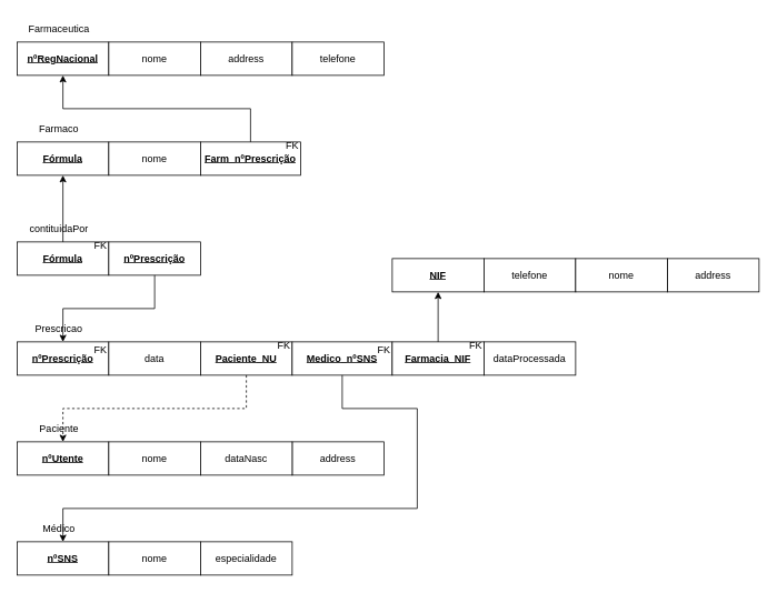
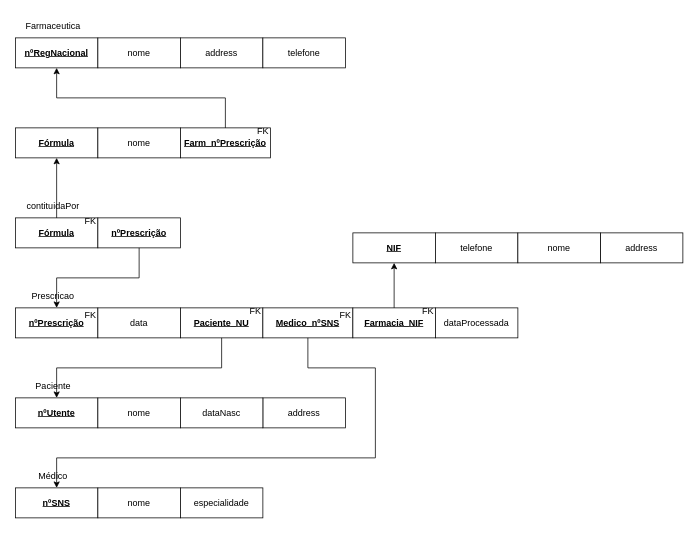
  <mxCell id="0" />
  <mxCell id="1" parent="0" />
  <mxCell id="2" value="&lt;b&gt;&lt;u&gt;nºRegNacional&lt;/u&gt;&lt;/b&gt;" style="rounded=0;whiteSpace=wrap;html=1;" parent="1" vertex="1"><mxGeometry x="20" y="50" width="110" height="40" as="geometry" /></mxCell>
  <mxCell id="3" value="Farmaceutica" style="text;html=1;align=center;verticalAlign=middle;resizable=0;points=[];autosize=1;strokeColor=none;fillColor=none;" parent="1" vertex="1"><mxGeometry x="20" y="20" width="100" height="30" as="geometry" /></mxCell>
  <mxCell id="4" value="nome" style="rounded=0;whiteSpace=wrap;html=1;" parent="1" vertex="1"><mxGeometry x="130" y="50" width="110" height="40" as="geometry" /></mxCell>
  <mxCell id="5" value="&lt;b&gt;&lt;u&gt;Fórmula&lt;/u&gt;&lt;/b&gt;" style="rounded=0;whiteSpace=wrap;html=1;" parent="1" vertex="1"><mxGeometry x="20" y="170" width="110" height="40" as="geometry" /></mxCell>
- <mxCell id="6" value="Farmaco" style="text;html=1;align=center;verticalAlign=middle;resizable=0;points=[];autosize=1;strokeColor=none;fillColor=none;" parent="1" vertex="1"><mxGeometry x="35" y="140" width="70" height="30" as="geometry" /></mxCell>
  <mxCell id="7" value="nome" style="rounded=0;whiteSpace=wrap;html=1;" parent="1" vertex="1"><mxGeometry x="130" y="170" width="110" height="40" as="geometry" /></mxCell>
  <mxCell id="8" value="&lt;b&gt;&lt;u&gt;nºPrescrição&lt;/u&gt;&lt;/b&gt;" style="rounded=0;whiteSpace=wrap;html=1;" parent="1" vertex="1"><mxGeometry x="20" y="410" width="110" height="40" as="geometry" /></mxCell>
  <mxCell id="9" value="Prescricao" style="text;html=1;align=center;verticalAlign=middle;resizable=0;points=[];autosize=1;strokeColor=none;fillColor=none;" parent="1" vertex="1"><mxGeometry x="30" y="380" width="80" height="30" as="geometry" /></mxCell>
  <mxCell id="10" value="data" style="rounded=0;whiteSpace=wrap;html=1;" parent="1" vertex="1"><mxGeometry x="130" y="410" width="110" height="40" as="geometry" /></mxCell>
  <mxCell id="11" value="&lt;u&gt;&lt;b&gt;nºUtente&lt;/b&gt;&lt;/u&gt;" style="rounded=0;whiteSpace=wrap;html=1;" parent="1" vertex="1"><mxGeometry x="20" y="530" width="110" height="40" as="geometry" /></mxCell>
  <mxCell id="12" value="Paciente" style="text;html=1;align=center;verticalAlign=middle;resizable=0;points=[];autosize=1;strokeColor=none;fillColor=none;" parent="1" vertex="1"><mxGeometry x="35" y="500" width="70" height="30" as="geometry" /></mxCell>
  <mxCell id="13" value="nome" style="rounded=0;whiteSpace=wrap;html=1;" parent="1" vertex="1"><mxGeometry x="130" y="530" width="110" height="40" as="geometry" /></mxCell>
  <mxCell id="14" value="&lt;b&gt;&lt;u&gt;nºSNS&lt;/u&gt;&lt;/b&gt;" style="rounded=0;whiteSpace=wrap;html=1;" parent="1" vertex="1"><mxGeometry x="20" y="650" width="110" height="40" as="geometry" /></mxCell>
  <mxCell id="15" value="Médico" style="text;html=1;align=center;verticalAlign=middle;resizable=0;points=[];autosize=1;strokeColor=none;fillColor=none;" parent="1" vertex="1"><mxGeometry x="40" y="620" width="60" height="30" as="geometry" /></mxCell>
  <mxCell id="16" value="nome" style="rounded=0;whiteSpace=wrap;html=1;" parent="1" vertex="1"><mxGeometry x="130" y="650" width="110" height="40" as="geometry" /></mxCell>
  <mxCell id="17" value="&lt;u&gt;&lt;b&gt;NIF&lt;/b&gt;&lt;/u&gt;" style="rounded=0;whiteSpace=wrap;html=1;" parent="1" vertex="1"><mxGeometry x="470" y="310" width="110" height="40" as="geometry" /></mxCell>
  <mxCell id="18" value="telefone" style="rounded=0;whiteSpace=wrap;html=1;" parent="1" vertex="1"><mxGeometry x="580" y="310" width="110" height="40" as="geometry" /></mxCell>
  <mxCell id="19" value="&lt;u&gt;&lt;b&gt;Fórmula&lt;/b&gt;&lt;/u&gt;" style="rounded=0;whiteSpace=wrap;html=1;" parent="1" vertex="1"><mxGeometry x="20" y="290" width="110" height="40" as="geometry" /></mxCell>
  <mxCell id="20" value="contituidaPor" style="text;html=1;align=center;verticalAlign=middle;resizable=0;points=[];autosize=1;strokeColor=none;fillColor=none;" parent="1" vertex="1"><mxGeometry x="25" y="260" width="90" height="30" as="geometry" /></mxCell>
  <mxCell id="21" value="&lt;b&gt;&lt;u&gt;nºPrescrição&lt;/u&gt;&lt;/b&gt;" style="rounded=0;whiteSpace=wrap;html=1;" parent="1" vertex="1"><mxGeometry x="130" y="290" width="110" height="40" as="geometry" /></mxCell>
  <mxCell id="22" value="address" style="rounded=0;whiteSpace=wrap;html=1;" parent="1" vertex="1"><mxGeometry x="240" y="50" width="110" height="40" as="geometry" /></mxCell>
  <mxCell id="23" value="telefone" style="rounded=0;whiteSpace=wrap;html=1;" parent="1" vertex="1"><mxGeometry x="350" y="50" width="110" height="40" as="geometry" /></mxCell>
  <mxCell id="24" value="address" style="rounded=0;whiteSpace=wrap;html=1;" parent="1" vertex="1"><mxGeometry x="350" y="530" width="110" height="40" as="geometry" /></mxCell>
  <mxCell id="25" value="dataNasc" style="rounded=0;whiteSpace=wrap;html=1;" parent="1" vertex="1"><mxGeometry x="240" y="530" width="110" height="40" as="geometry" /></mxCell>
  <mxCell id="26" value="especialidade" style="rounded=0;whiteSpace=wrap;html=1;" parent="1" vertex="1"><mxGeometry x="240" y="650" width="110" height="40" as="geometry" /></mxCell>
  <mxCell id="27" value="address" style="rounded=0;whiteSpace=wrap;html=1;" parent="1" vertex="1"><mxGeometry x="800" y="310" width="110" height="40" as="geometry" /></mxCell>
  <mxCell id="28" value="nome" style="rounded=0;whiteSpace=wrap;html=1;" parent="1" vertex="1"><mxGeometry x="690" y="310" width="110" height="40" as="geometry" /></mxCell>
  <mxCell id="29" value="&lt;b&gt;&lt;u&gt;Farm_nºPrescrição&lt;/u&gt;&lt;/b&gt;" style="rounded=0;whiteSpace=wrap;html=1;" parent="1" vertex="1"><mxGeometry x="240" y="170" width="120" height="40" as="geometry" /></mxCell>
  <mxCell id="30" value="" style="endArrow=classic;html=1;rounded=0;" parent="1" source="29" target="2" edge="1"><mxGeometry width="50" height="50" relative="1" as="geometry"><mxPoint x="430" y="360" as="sourcePoint" /><mxPoint x="480" y="310" as="targetPoint" /><Array as="points"><mxPoint x="300" y="130" /><mxPoint x="75" y="130" /></Array></mxGeometry></mxCell>
  <mxCell id="31" value="FK" style="text;html=1;align=center;verticalAlign=middle;resizable=0;points=[];autosize=1;strokeColor=none;fillColor=none;" parent="1" vertex="1"><mxGeometry x="330" y="160" width="40" height="30" as="geometry" /></mxCell>
  <mxCell id="32" value="" style="endArrow=classic;html=1;rounded=0;" parent="1" source="19" target="5" edge="1"><mxGeometry width="50" height="50" relative="1" as="geometry"><mxPoint x="55" y="280" as="sourcePoint" /><mxPoint x="105" y="230" as="targetPoint" /></mxGeometry></mxCell>
  <mxCell id="33" value="" style="endArrow=classic;html=1;rounded=0;" parent="1" source="21" target="8" edge="1"><mxGeometry width="50" height="50" relative="1" as="geometry"><mxPoint x="120" y="390" as="sourcePoint" /><mxPoint x="170" y="340" as="targetPoint" /><Array as="points"><mxPoint x="185" y="370" /><mxPoint x="75" y="370" /></Array></mxGeometry></mxCell>
  <mxCell id="34" value="FK" style="text;html=1;align=center;verticalAlign=middle;resizable=0;points=[];autosize=1;strokeColor=none;fillColor=none;" parent="1" vertex="1"><mxGeometry x="100" y="404.5" width="40" height="30" as="geometry" /></mxCell>
  <mxCell id="35" value="FK" style="text;html=1;align=center;verticalAlign=middle;resizable=0;points=[];autosize=1;strokeColor=none;fillColor=none;" parent="1" vertex="1"><mxGeometry x="100" y="280" width="40" height="30" as="geometry" /></mxCell>
  <mxCell id="36" value="&lt;b&gt;&lt;u&gt;Paciente_NU&lt;/u&gt;&lt;/b&gt;" style="rounded=0;whiteSpace=wrap;html=1;" parent="1" vertex="1"><mxGeometry x="240" y="410" width="110" height="40" as="geometry" /></mxCell>
  <mxCell id="37" value="FK" style="text;html=1;align=center;verticalAlign=middle;resizable=0;points=[];autosize=1;strokeColor=none;fillColor=none;" parent="1" vertex="1"><mxGeometry x="320" y="400" width="40" height="30" as="geometry" /></mxCell>
- <mxCell id="38" value="" style="endArrow=classic;html=1;rounded=0;dashed=1;" parent="1" source="36" target="11" edge="1"><mxGeometry width="50" height="50" relative="1" as="geometry"><mxPoint x="90" y="530" as="sourcePoint" /><mxPoint x="90" y="450" as="targetPoint" /><Array as="points"><mxPoint x="295" y="490" /><mxPoint x="75" y="490" /></Array></mxGeometry></mxCell>
+ <mxCell id="38" value="" style="endArrow=classic;html=1;rounded=0;" parent="1" source="36" target="11" edge="1"><mxGeometry width="50" height="50" relative="1" as="geometry"><mxPoint x="90" y="530" as="sourcePoint" /><mxPoint x="90" y="450" as="targetPoint" /><Array as="points"><mxPoint x="295" y="490" /><mxPoint x="75" y="490" /></Array></mxGeometry></mxCell>
  <mxCell id="39" value="&lt;b&gt;&lt;u&gt;Medico_nºSNS&lt;/u&gt;&lt;/b&gt;" style="rounded=0;whiteSpace=wrap;html=1;" parent="1" vertex="1"><mxGeometry x="350" y="410" width="120" height="40" as="geometry" /></mxCell>
  <mxCell id="40" value="FK" style="text;html=1;align=center;verticalAlign=middle;resizable=0;points=[];autosize=1;strokeColor=none;fillColor=none;" parent="1" vertex="1"><mxGeometry x="440" y="405" width="40" height="30" as="geometry" /></mxCell>
  <mxCell id="41" value="" style="endArrow=classic;html=1;rounded=0;" parent="1" source="39" target="14" edge="1"><mxGeometry width="50" height="50" relative="1" as="geometry"><mxPoint x="385" y="510" as="sourcePoint" /><mxPoint x="435" y="460" as="targetPoint" /><Array as="points"><mxPoint x="410" y="490" /><mxPoint x="500" y="490" /><mxPoint x="500" y="610" /><mxPoint x="75" y="610" /></Array></mxGeometry></mxCell>
  <mxCell id="42" value="&lt;b&gt;&lt;u&gt;Farmacia_NIF&lt;/u&gt;&lt;/b&gt;" style="rounded=0;whiteSpace=wrap;html=1;" parent="1" vertex="1"><mxGeometry x="470" y="410" width="110" height="40" as="geometry" /></mxCell>
  <mxCell id="43" value="FK" style="text;html=1;align=center;verticalAlign=middle;resizable=0;points=[];autosize=1;strokeColor=none;fillColor=none;" parent="1" vertex="1"><mxGeometry x="550" y="400" width="40" height="30" as="geometry" /></mxCell>
  <mxCell id="44" value="" style="endArrow=classic;html=1;rounded=0;" parent="1" source="42" target="17" edge="1"><mxGeometry width="50" height="50" relative="1" as="geometry"><mxPoint x="570" y="360" as="sourcePoint" /><mxPoint x="620" y="310" as="targetPoint" /></mxGeometry></mxCell>
  <mxCell id="45" value="dataProcessada" style="rounded=0;whiteSpace=wrap;html=1;" parent="1" vertex="1"><mxGeometry x="580" y="410" width="110" height="40" as="geometry" /></mxCell>
